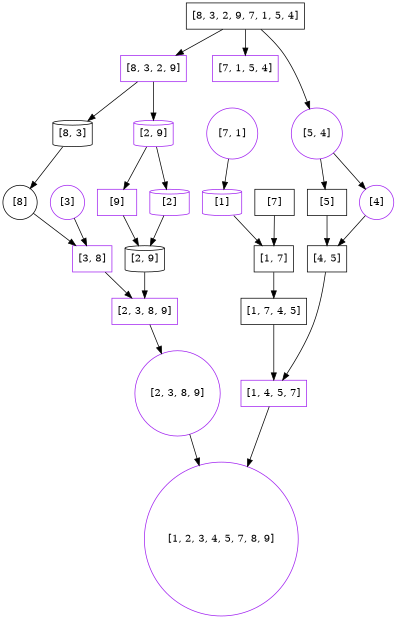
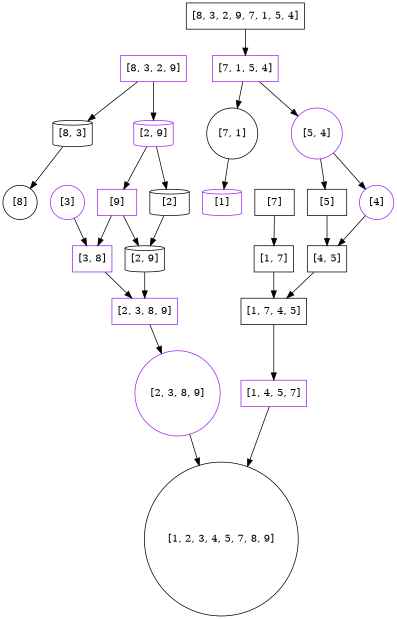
  digraph {
    node [color=purple shape=box]
    n1 [color=black label="[8, 3, 2, 9, 7, 1, 5, 4]"]
    n2 [label="[8, 3, 2, 9]"]
    n3 [label="[7, 1, 5, 4]"]
    n4 [color=black label="[8, 3]" shape=cylinder]
    n5 [label="[2, 9]" shape=cylinder]
-   n6 [label="[7, 1]" shape=circle]
+   n6 [color=black label="[7, 1]" shape=circle]
    n7 [label="[5, 4]" shape=circle]
    n8 [color=black label="[8]" shape=circle]
-   n9 [label="[2]" shape=cylinder]
+   n9 [color=black label="[2]" shape=cylinder]
    n10 [label="[9]"]
    n11 [label="[1]" shape=cylinder]
    n12 [color=black label="[5]"]
    n13 [label="[4]" shape=circle]
    n14 [label="[3, 8]"]
    n15 [label="[3]" shape=circle]
    n16 [color=black label="[2, 9]" shape=cylinder]
    n17 [color=black label="[7]"]
    n18 [color=black label="[1, 7]"]
    n19 [color=black label="[4, 5]"]
    n20 [label="[2, 3, 8, 9]"]
    n21 [color=black label="[1, 7, 4, 5]"]
    n22 [label="[2, 3, 8, 9]" shape=circle]
    n23 [label="[1, 4, 5, 7]"]
-   n24 [label="[1, 2, 3, 4, 5, 7, 8, 9]" shape=circle]
-   n1 -> n2
+   n24 [color=black label="[1, 2, 3, 4, 5, 7, 8, 9]" shape=circle]
    n1 -> n3
    n2 -> n4
    n2 -> n5
-   n1 -> n7
+   n3 -> n6
+   n3 -> n7
    n4 -> n8
    n5 -> n9
    n5 -> n10
    n6 -> n11
    n7 -> n12
    n7 -> n13
-   n8 -> n14
+   n10 -> n14
    n9 -> n16
    n10 -> n16
-   n11 -> n18
    n12 -> n19
    n13 -> n19
    n14 -> n20
    n15 -> n14
    n16 -> n20
    n17 -> n18
    n18 -> n21
-   n19 -> n23
+   n19 -> n21
    n20 -> n22
    n21 -> n23
    n22 -> n24
    n23 -> n24
  }
